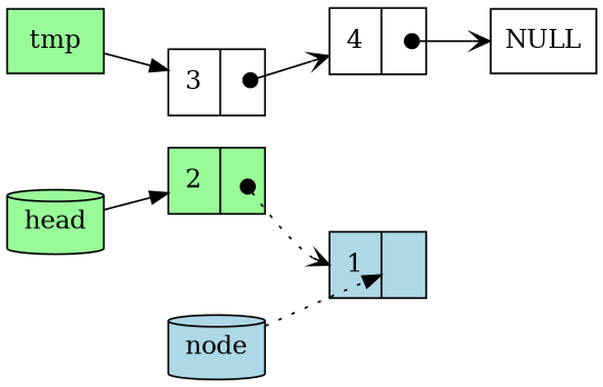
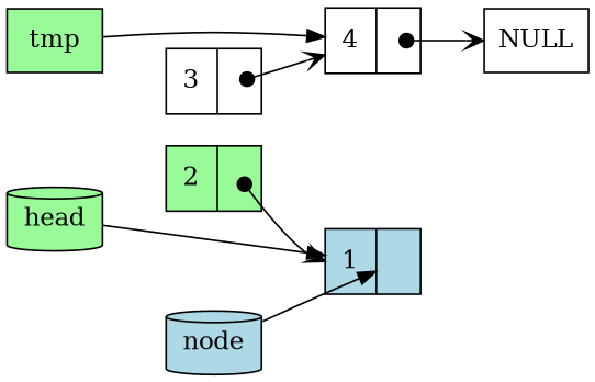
  digraph {
    rankdir=LR
    node [fillcolor=palegreen shape=record style=filled]
    edge [style=solid tailport="ref:c"]
    n1 [label=head shape=cylinder]
    n2 [label="{ <data> 2 | <ref>  }"]
    n3 [fillcolor=lightblue label="{ <data> 1 | <ref>  }"]
    n4 [fillcolor=white label="{ <data> 4 | <ref>  }"]
    NULL [fillcolor=white shape=box]
    n6 [fillcolor=white label="{ <data> 3 | <ref>  }"]
    n7 [fillcolor=lightblue label="node" shape=cylinder]
    n8 [label=tmp shape=box]
-   n1 -> n2
-   n2 -> n3 [arrowhead=vee arrowtail=dot dir=both headport=data style=dotted tailclip=false]
+   n1 -> n3
+   n2 -> n3 [arrowhead=vee arrowtail=dot dir=both headport=data tailclip=false]
    n4 -> NULL [arrowhead=vee arrowtail=dot dir=both tailclip=false]
    n6 -> n4 [arrowhead=vee arrowtail=dot dir=both tailclip=false]
-   n7 -> n3 [headport="ref:c" style=dotted]
-   n8 -> n6
+   n7 -> n3 [headport="ref:c"]
+   n8 -> n4
  }
